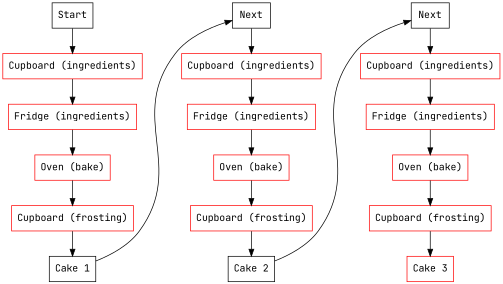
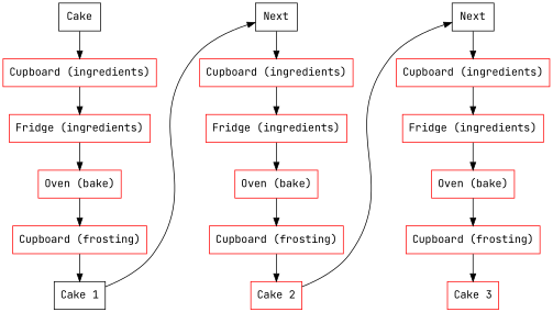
  digraph {
    fontname="JetBrains Mono"
    node [color=red fontname="JetBrains Mono" shape=box]
    edge [fontname="JetBrains Mono"]
-   n1 [color=black label=Start]
+   n1 [color=black label=Cake]
    n2 [label="Cupboard (ingredients)"]
    n3 [label="Fridge (ingredients)"]
    n4 [label="Oven (bake)"]
    n5 [label="Cupboard (frosting)"]
    n6 [color=black label="Cake 1"]
    n7 [color=black label=Next]
    n8 [label="Cupboard (ingredients)"]
    n9 [label="Fridge (ingredients)"]
    n10 [label="Oven (bake)"]
    n11 [label="Cupboard (frosting)"]
-   n12 [color=black label="Cake 2"]
+   n12 [label="Cake 2"]
    n13 [color=black label=Next]
    n14 [label="Cupboard (ingredients)"]
    n15 [label="Fridge (ingredients)"]
    n16 [label="Oven (bake)"]
    n17 [label="Cupboard (frosting)"]
    n18 [label="Cake 3"]
    subgraph sub_1 {
      n1
      n2
      n3
      n4
      n5
      n6
    }
    subgraph sub_2 {
      n7
      n8
      n9
      n10
      n11
      n12
    }
    subgraph sub_3 {
      n13
      n14
      n15
      n16
      n17
      n18
    }
    n1 -> n2
    n2 -> n3
    n3 -> n4
    n4 -> n5
    n5 -> n6
    n6 -> n7 [constraint=false]
    n7 -> n8
    n8 -> n9
    n9 -> n10
    n10 -> n11
    n11 -> n12
    n12 -> n13 [constraint=false]
    n13 -> n14
    n14 -> n15
    n15 -> n16
    n16 -> n17
    n17 -> n18
  }
